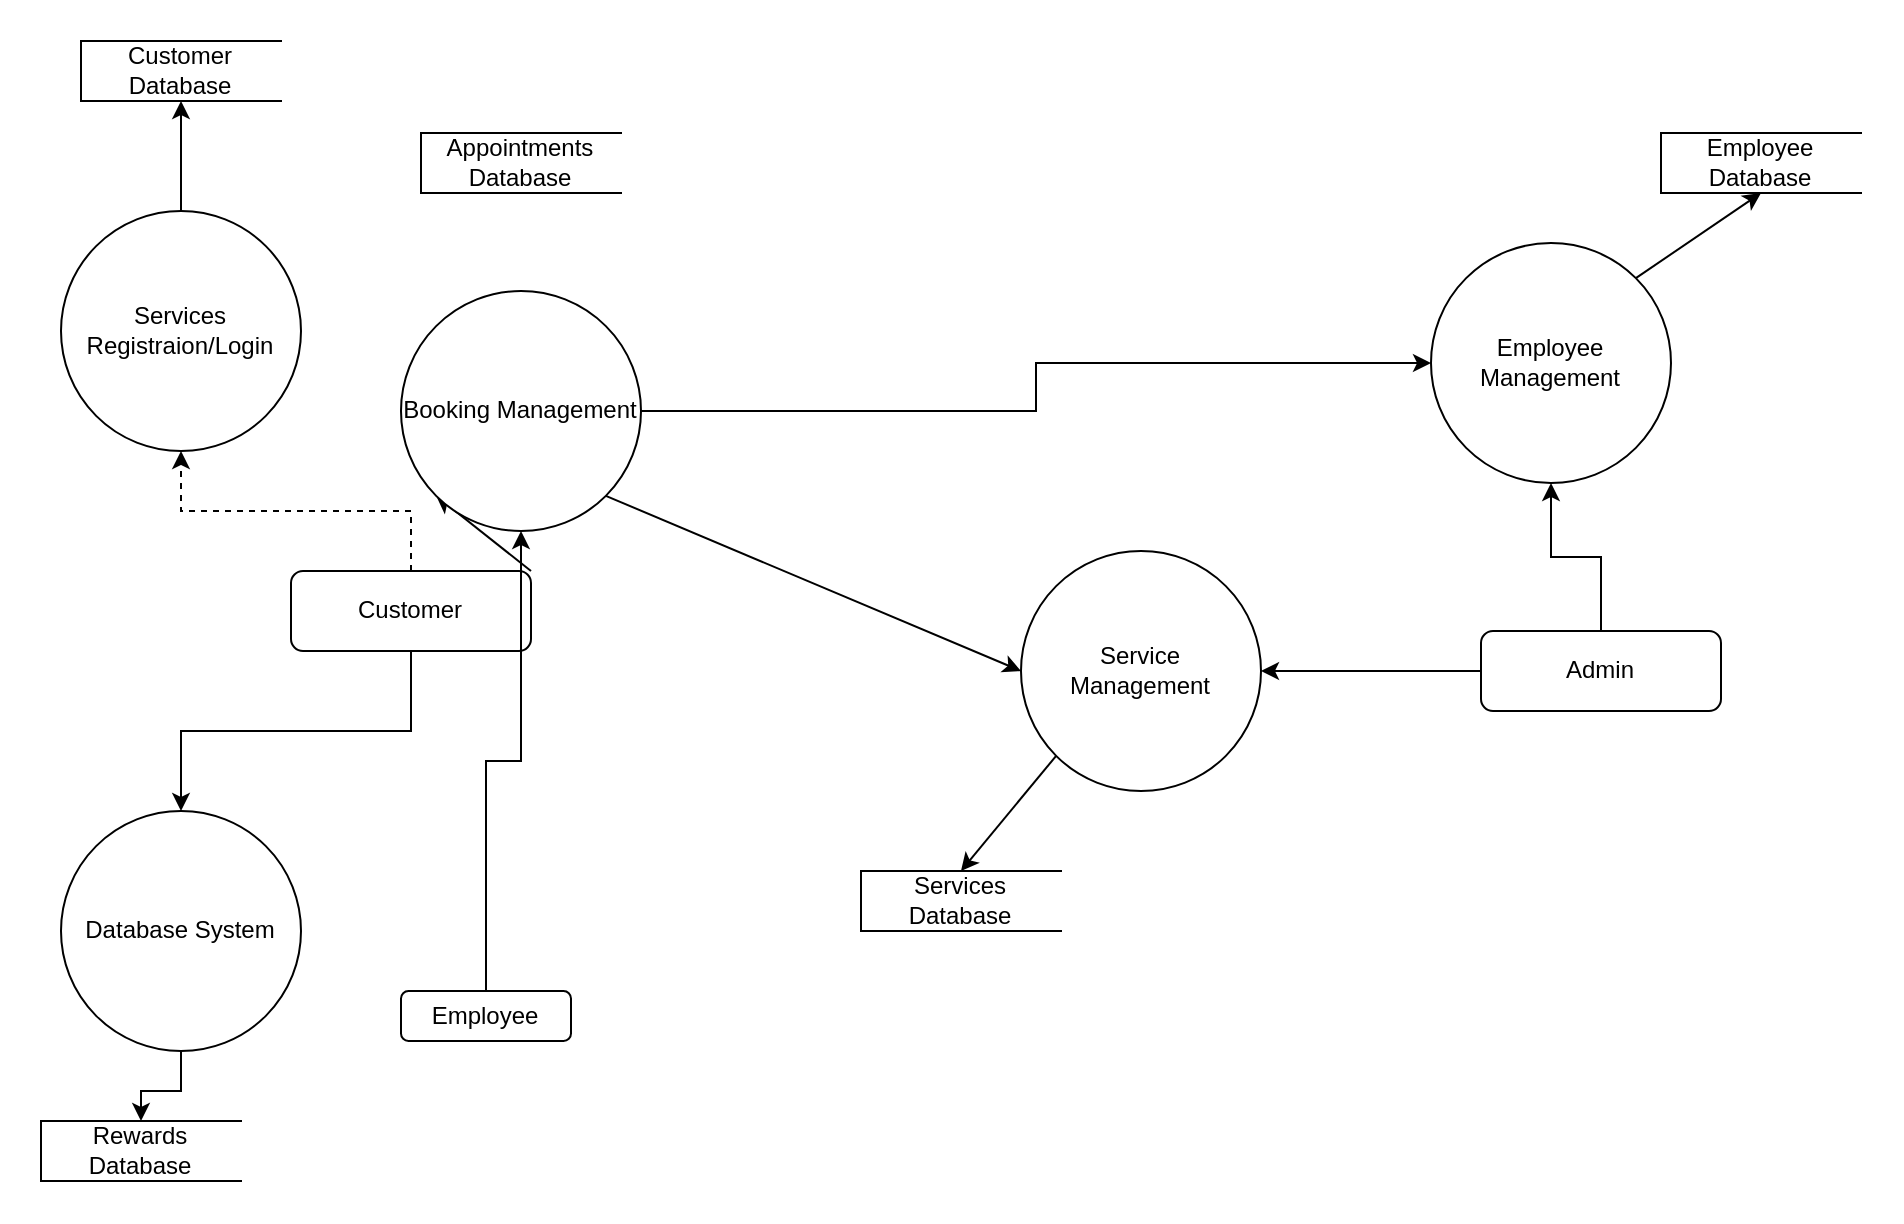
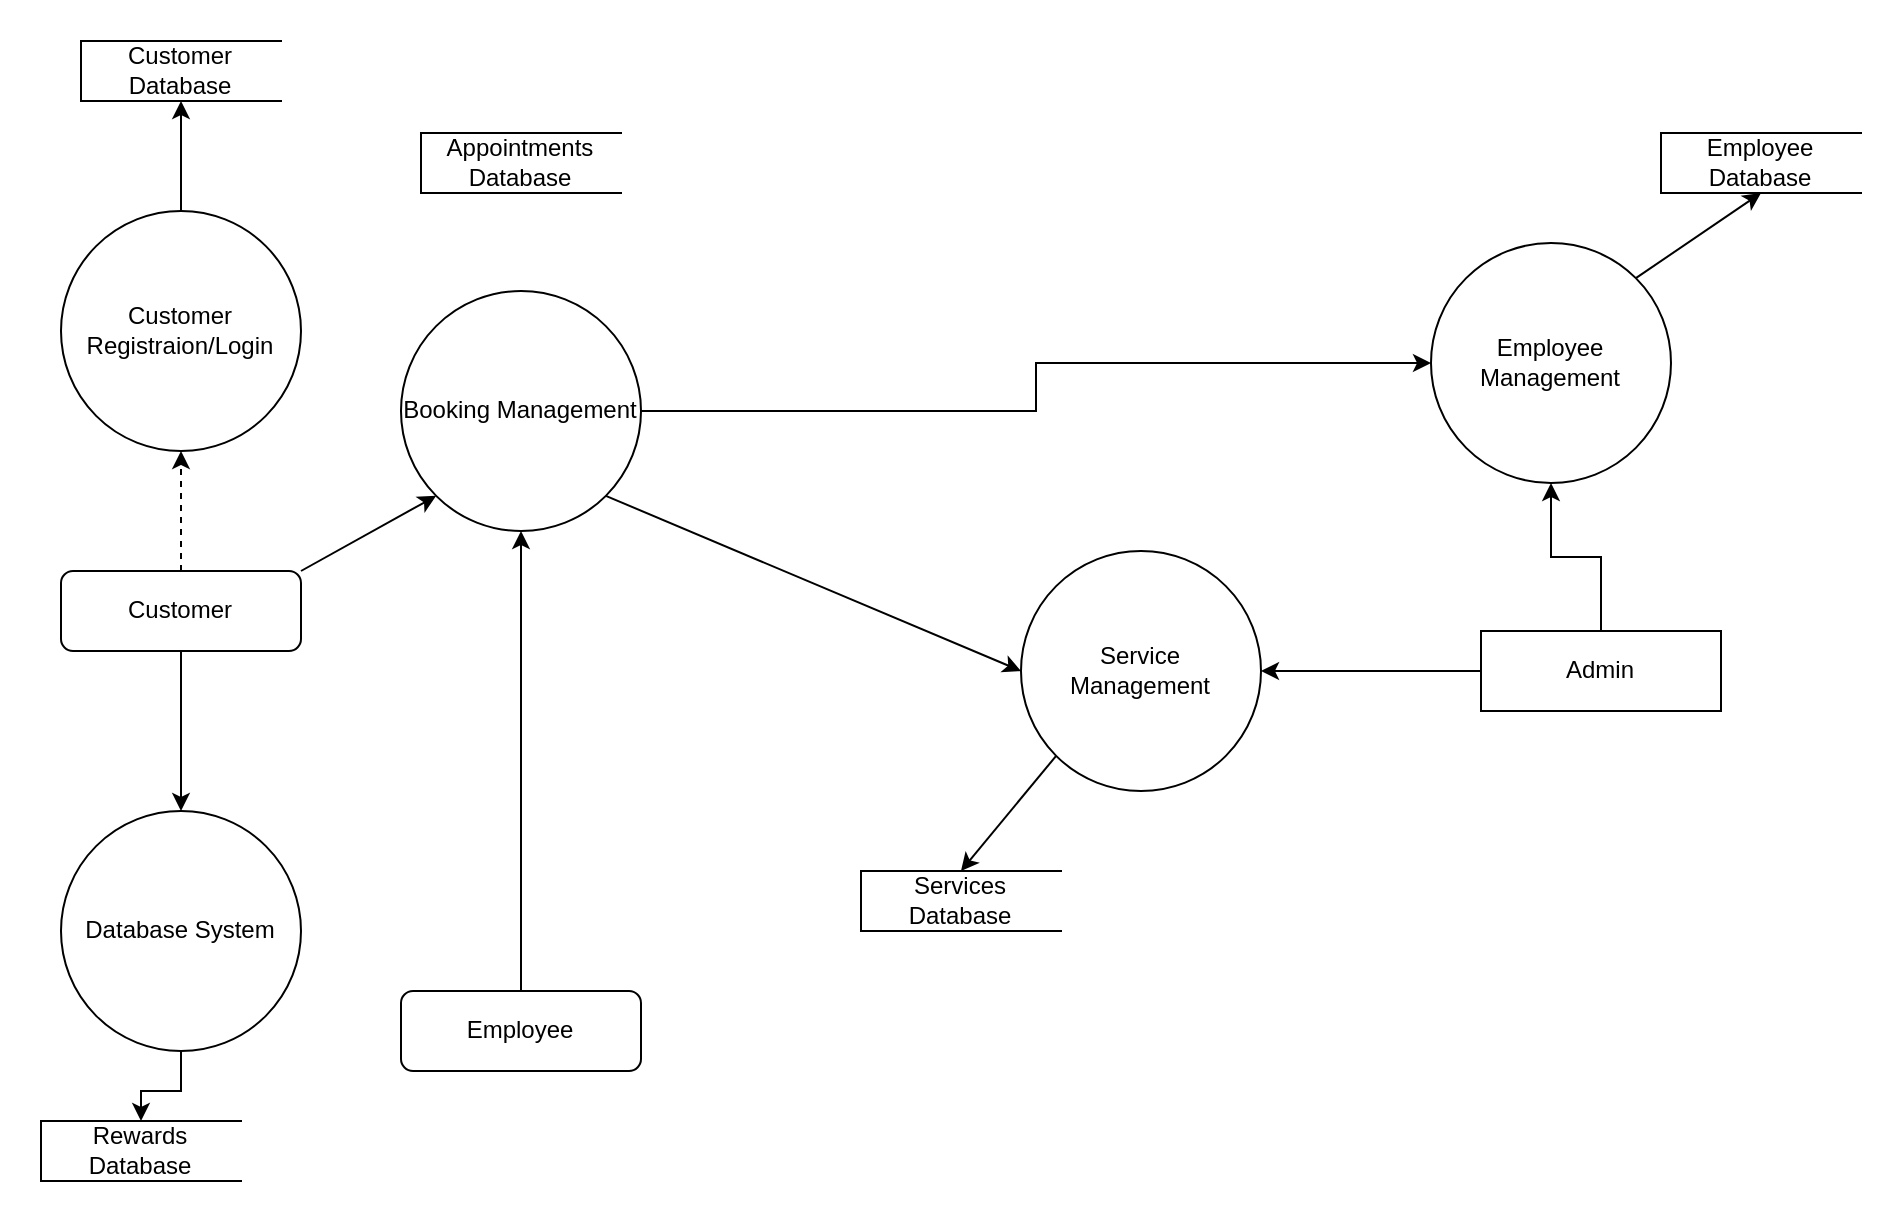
  <mxCell id="0" />
  <mxCell id="1" parent="0" />
  <mxCell id="2" style="edgeStyle=orthogonalEdgeStyle;rounded=0;orthogonalLoop=1;jettySize=auto;html=1;exitX=0.5;exitY=0;exitDx=0;exitDy=0;entryX=0.5;entryY=1;entryDx=0;entryDy=0;dashed=1;" edge="1" parent="1" source="5" target="12"><mxGeometry relative="1" as="geometry" /></mxCell>
  <mxCell id="3" style="rounded=0;orthogonalLoop=1;jettySize=auto;html=1;exitX=1;exitY=0;exitDx=0;exitDy=0;entryX=0;entryY=1;entryDx=0;entryDy=0;" edge="1" parent="1" source="5" target="15"><mxGeometry relative="1" as="geometry" /></mxCell>
  <mxCell id="4" style="edgeStyle=orthogonalEdgeStyle;rounded=0;orthogonalLoop=1;jettySize=auto;html=1;entryX=0.5;entryY=0;entryDx=0;entryDy=0;" edge="1" parent="1" source="5" target="21"><mxGeometry relative="1" as="geometry" /></mxCell>
- <mxCell id="5" value="Customer" style="rounded=1;whiteSpace=wrap;html=1;" vertex="1" parent="1"><mxGeometry x="145" y="285" width="120" height="40" as="geometry" /></mxCell>
+ <mxCell id="5" value="Customer" style="rounded=1;whiteSpace=wrap;html=1;" vertex="1" parent="1"><mxGeometry x="30" y="285" width="120" height="40" as="geometry" /></mxCell>
  <mxCell id="6" style="edgeStyle=orthogonalEdgeStyle;rounded=0;orthogonalLoop=1;jettySize=auto;html=1;exitX=0.5;exitY=0;exitDx=0;exitDy=0;entryX=0.5;entryY=1;entryDx=0;entryDy=0;" edge="1" parent="1" source="8" target="17"><mxGeometry relative="1" as="geometry" /></mxCell>
  <mxCell id="7" style="edgeStyle=orthogonalEdgeStyle;rounded=0;orthogonalLoop=1;jettySize=auto;html=1;exitX=0;exitY=0.5;exitDx=0;exitDy=0;entryX=1;entryY=0.5;entryDx=0;entryDy=0;" edge="1" parent="1" source="8" target="19"><mxGeometry relative="1" as="geometry" /></mxCell>
- <mxCell id="8" value="Admin" style="rounded=1;whiteSpace=wrap;html=1;" vertex="1" parent="1"><mxGeometry x="740" y="315" width="120" height="40" as="geometry" /></mxCell>
+ <mxCell id="8" value="Admin" style="whiteSpace=wrap;html=1;rounded=0;" vertex="1" parent="1"><mxGeometry x="740" y="315" width="120" height="40" as="geometry" /></mxCell>
  <mxCell id="9" style="edgeStyle=orthogonalEdgeStyle;rounded=0;orthogonalLoop=1;jettySize=auto;html=1;entryX=0.5;entryY=1;entryDx=0;entryDy=0;" edge="1" parent="1" source="10" target="15"><mxGeometry relative="1" as="geometry" /></mxCell>
- <mxCell id="10" value="Employee" style="rounded=1;whiteSpace=wrap;html=1;" vertex="1" parent="1"><mxGeometry x="200" y="495" width="85" height="25" as="geometry" /></mxCell>
+ <mxCell id="10" value="Employee" style="rounded=1;whiteSpace=wrap;html=1;" vertex="1" parent="1"><mxGeometry x="200" y="495" width="120" height="40" as="geometry" /></mxCell>
  <mxCell id="11" style="edgeStyle=orthogonalEdgeStyle;rounded=0;orthogonalLoop=1;jettySize=auto;html=1;exitX=0.5;exitY=0;exitDx=0;exitDy=0;entryX=0.5;entryY=1;entryDx=0;entryDy=0;" edge="1" parent="1" source="12" target="22"><mxGeometry relative="1" as="geometry" /></mxCell>
- <mxCell id="12" value="Services Registraion/Login" style="shape=ellipse;html=1;dashed=0;whiteSpace=wrap;perimeter=ellipsePerimeter;" vertex="1" parent="1"><mxGeometry x="30" y="105" width="120" height="120" as="geometry" /></mxCell>
+ <mxCell id="12" value="Customer Registraion/Login" style="shape=ellipse;html=1;dashed=0;whiteSpace=wrap;perimeter=ellipsePerimeter;" vertex="1" parent="1"><mxGeometry x="30" y="105" width="120" height="120" as="geometry" /></mxCell>
  <mxCell id="13" style="edgeStyle=orthogonalEdgeStyle;rounded=0;orthogonalLoop=1;jettySize=auto;html=1;exitX=1;exitY=0.5;exitDx=0;exitDy=0;entryX=0;entryY=0.5;entryDx=0;entryDy=0;" edge="1" parent="1" source="15" target="17"><mxGeometry relative="1" as="geometry" /></mxCell>
  <mxCell id="14" style="rounded=0;orthogonalLoop=1;jettySize=auto;html=1;exitX=1;exitY=1;exitDx=0;exitDy=0;entryX=0;entryY=0.5;entryDx=0;entryDy=0;" edge="1" parent="1" source="15" target="19"><mxGeometry relative="1" as="geometry" /></mxCell>
  <mxCell id="15" value="Booking Management" style="shape=ellipse;html=1;dashed=0;whiteSpace=wrap;perimeter=ellipsePerimeter;" vertex="1" parent="1"><mxGeometry x="200" y="145" width="120" height="120" as="geometry" /></mxCell>
  <mxCell id="16" style="rounded=0;orthogonalLoop=1;jettySize=auto;html=1;exitX=1;exitY=0;exitDx=0;exitDy=0;entryX=0.5;entryY=1;entryDx=0;entryDy=0;" edge="1" parent="1" source="17" target="24"><mxGeometry relative="1" as="geometry" /></mxCell>
  <mxCell id="17" value="Employee Management" style="shape=ellipse;html=1;dashed=0;whiteSpace=wrap;perimeter=ellipsePerimeter;" vertex="1" parent="1"><mxGeometry x="715" y="121" width="120" height="120" as="geometry" /></mxCell>
  <mxCell id="18" style="rounded=0;orthogonalLoop=1;jettySize=auto;html=1;exitX=0;exitY=1;exitDx=0;exitDy=0;entryX=0.5;entryY=0;entryDx=0;entryDy=0;" edge="1" parent="1" source="19" target="25"><mxGeometry relative="1" as="geometry" /></mxCell>
  <mxCell id="19" value="Service&lt;br&gt;Management" style="shape=ellipse;html=1;dashed=0;whiteSpace=wrap;perimeter=ellipsePerimeter;" vertex="1" parent="1"><mxGeometry x="510" y="275" width="120" height="120" as="geometry" /></mxCell>
  <mxCell id="20" style="edgeStyle=orthogonalEdgeStyle;rounded=0;orthogonalLoop=1;jettySize=auto;html=1;exitX=0.5;exitY=1;exitDx=0;exitDy=0;entryX=0.5;entryY=0;entryDx=0;entryDy=0;" edge="1" parent="1" source="21" target="26"><mxGeometry relative="1" as="geometry" /></mxCell>
  <mxCell id="21" value="Database System" style="shape=ellipse;html=1;dashed=0;whiteSpace=wrap;perimeter=ellipsePerimeter;" vertex="1" parent="1"><mxGeometry x="30" y="405" width="120" height="120" as="geometry" /></mxCell>
  <mxCell id="22" value="Customer Database" style="html=1;dashed=0;whiteSpace=wrap;shape=partialRectangle;right=0;" vertex="1" parent="1"><mxGeometry x="40" y="20" width="100" height="30" as="geometry" /></mxCell>
  <mxCell id="23" value="Appointments Database" style="html=1;dashed=0;whiteSpace=wrap;shape=partialRectangle;right=0;" vertex="1" parent="1"><mxGeometry x="210" y="66" width="100" height="30" as="geometry" /></mxCell>
  <mxCell id="24" value="Employee Database" style="html=1;dashed=0;whiteSpace=wrap;shape=partialRectangle;right=0;" vertex="1" parent="1"><mxGeometry x="830" y="66" width="100" height="30" as="geometry" /></mxCell>
  <mxCell id="25" value="Services Database" style="html=1;dashed=0;whiteSpace=wrap;shape=partialRectangle;right=0;" vertex="1" parent="1"><mxGeometry x="430" y="435" width="100" height="30" as="geometry" /></mxCell>
  <mxCell id="26" value="Rewards Database" style="html=1;dashed=0;whiteSpace=wrap;shape=partialRectangle;right=0;" vertex="1" parent="1"><mxGeometry x="20" y="560" width="100" height="30" as="geometry" /></mxCell>
